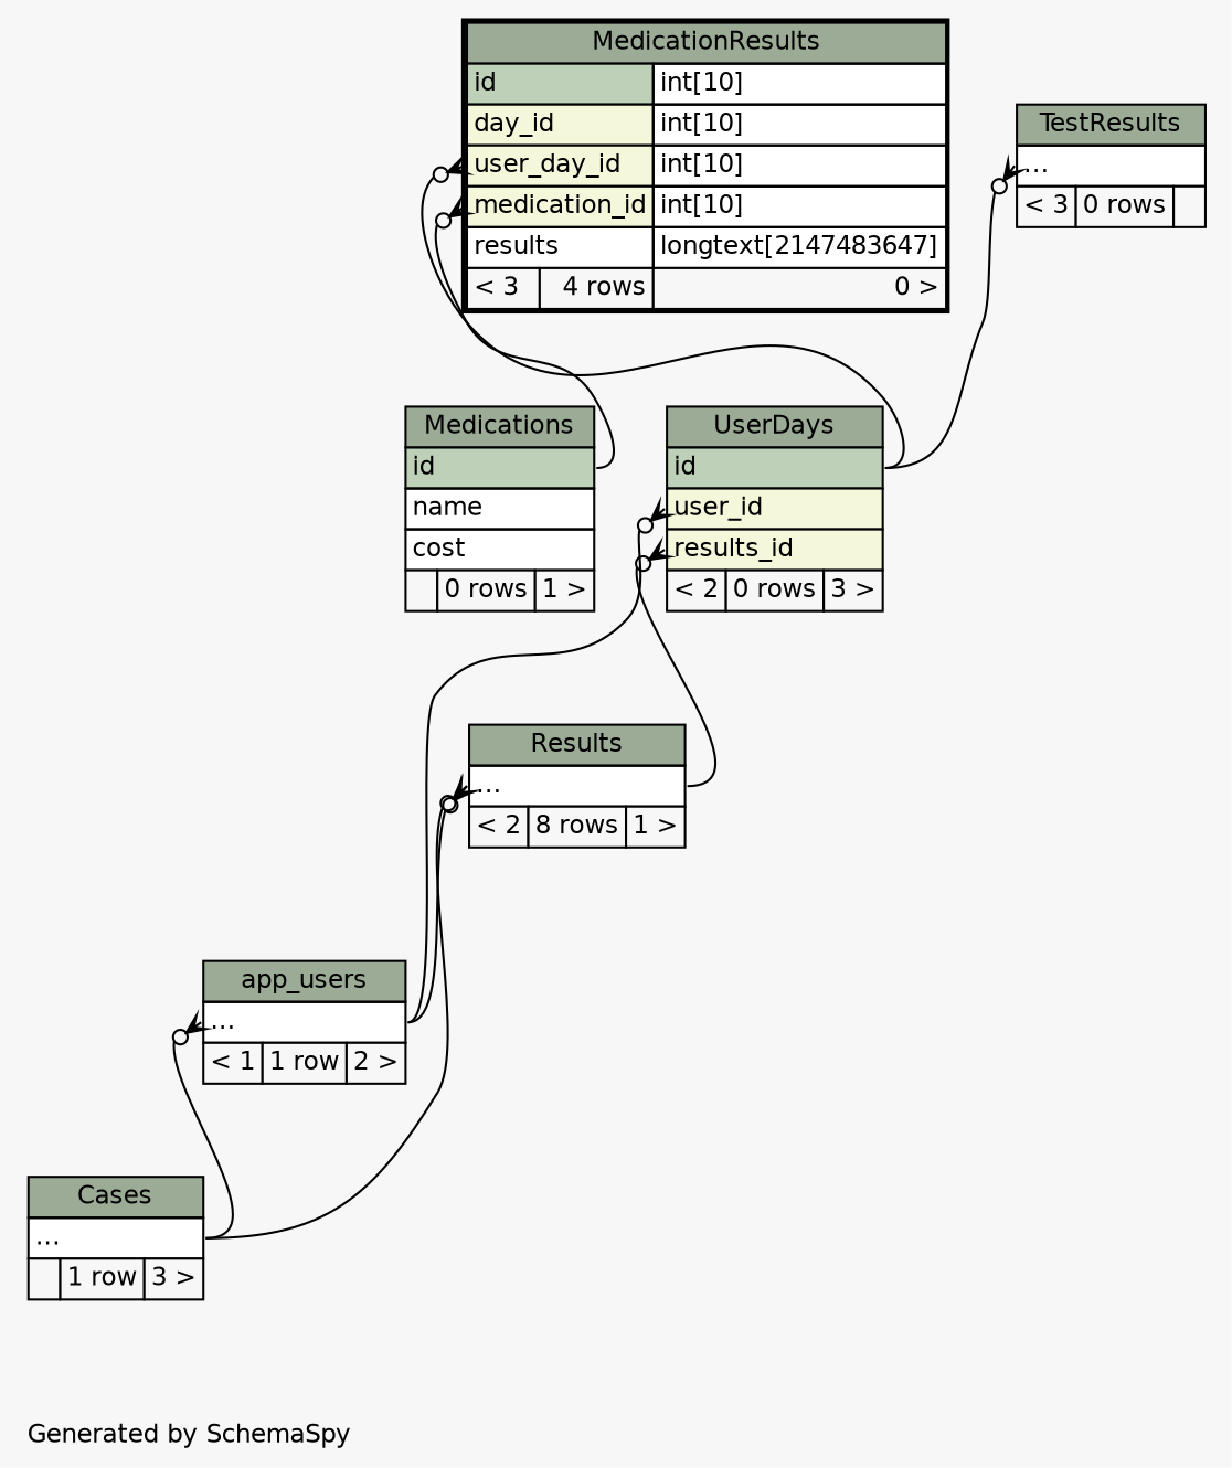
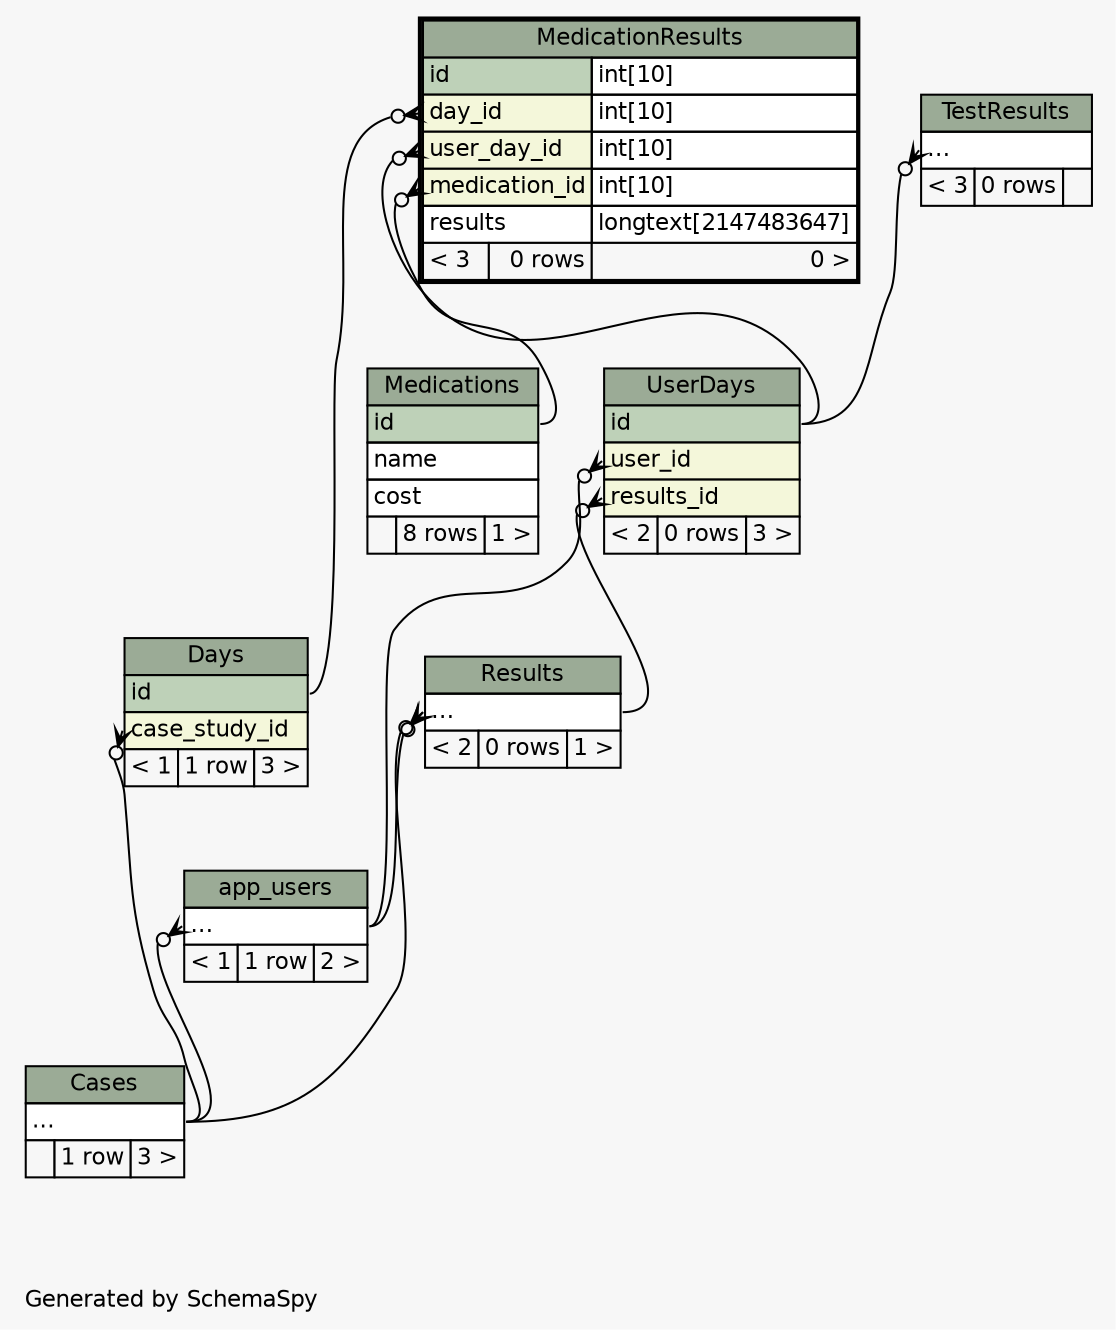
  digraph {
    bgcolor="#f7f7f7"
    fontname=Helvetica
    fontsize=11
    label="\nGenerated by SchemaSpy"
    labeljust=l
    nodesep=0.18
    rankdir=TB
    ranksep=0.46
    node [fontname=Helvetica fontsize=11 shape=plaintext]
    edge [arrowhead=none arrowsize=0.8 arrowtail=crowodot dir=back headport="elipses:e" tailport="elipses:w"]
    n1 [label=<     <TABLE BORDER="0" CELLBORDER="1" CELLSPACING="0" BGCOLOR="#ffffff">       <TR><TD COLSPAN="3" BGCOLOR="#9bab96" ALIGN="CENTER">app_users</TD></TR>       <TR><TD PORT="elipses" COLSPAN="3" ALIGN="LEFT">...</TD></TR>       <TR><TD ALIGN="LEFT" BGCOLOR="#f7f7f7">&lt; 1</TD><TD ALIGN="RIGHT" BGCOLOR="#f7f7f7">1 row</TD><TD ALIGN="RIGHT" BGCOLOR="#f7f7f7">2 &gt;</TD></TR>     </TABLE>>]
    n2 [label=<     <TABLE BORDER="0" CELLBORDER="1" CELLSPACING="0" BGCOLOR="#ffffff">       <TR><TD COLSPAN="3" BGCOLOR="#9bab96" ALIGN="CENTER">Cases</TD></TR>       <TR><TD PORT="elipses" COLSPAN="3" ALIGN="LEFT">...</TD></TR>       <TR><TD ALIGN="LEFT" BGCOLOR="#f7f7f7">  </TD><TD ALIGN="RIGHT" BGCOLOR="#f7f7f7">1 row</TD><TD ALIGN="RIGHT" BGCOLOR="#f7f7f7">3 &gt;</TD></TR>     </TABLE>>]
+   n3 [label=<     <TABLE BORDER="0" CELLBORDER="1" CELLSPACING="0" BGCOLOR="#ffffff">       <TR><TD COLSPAN="3" BGCOLOR="#9bab96" ALIGN="CENTER">Days</TD></TR>       <TR><TD PORT="id" COLSPAN="3" BGCOLOR="#bed1b8" ALIGN="LEFT">id</TD></TR>       <TR><TD PORT="case_study_id" COLSPAN="3" BGCOLOR="#f4f7da" ALIGN="LEFT">case_study_id</TD></TR>       <TR><TD ALIGN="LEFT" BGCOLOR="#f7f7f7">&lt; 1</TD><TD ALIGN="RIGHT" BGCOLOR="#f7f7f7">1 row</TD><TD ALIGN="RIGHT" BGCOLOR="#f7f7f7">3 &gt;</TD></TR>     </TABLE>>]
    n4 [label=<     <TABLE BORDER="0" CELLBORDER="1" CELLSPACING="0" BGCOLOR="#ffffff">       <TR><TD COLSPAN="3" BGCOLOR="#9bab96" ALIGN="CENTER">UserDays</TD></TR>       <TR><TD PORT="id" COLSPAN="3" BGCOLOR="#bed1b8" ALIGN="LEFT">id</TD></TR>       <TR><TD PORT="user_id" COLSPAN="3" BGCOLOR="#f4f7da" ALIGN="LEFT">user_id</TD></TR>       <TR><TD PORT="results_id" COLSPAN="3" BGCOLOR="#f4f7da" ALIGN="LEFT">results_id</TD></TR>       <TR><TD ALIGN="LEFT" BGCOLOR="#f7f7f7">&lt; 2</TD><TD ALIGN="RIGHT" BGCOLOR="#f7f7f7">0 rows</TD><TD ALIGN="RIGHT" BGCOLOR="#f7f7f7">3 &gt;</TD></TR>     </TABLE>>]
-   n5 [label=<     <TABLE BORDER="0" CELLBORDER="1" CELLSPACING="0" BGCOLOR="#ffffff">       <TR><TD COLSPAN="3" BGCOLOR="#9bab96" ALIGN="CENTER">Results</TD></TR>       <TR><TD PORT="elipses" COLSPAN="3" ALIGN="LEFT">...</TD></TR>       <TR><TD ALIGN="LEFT" BGCOLOR="#f7f7f7">&lt; 2</TD><TD ALIGN="RIGHT" BGCOLOR="#f7f7f7">8 rows</TD><TD ALIGN="RIGHT" BGCOLOR="#f7f7f7">1 &gt;</TD></TR>     </TABLE>>]
-   n6 [label=<     <TABLE BORDER="2" CELLBORDER="1" CELLSPACING="0" BGCOLOR="#ffffff">       <TR><TD COLSPAN="3" BGCOLOR="#9bab96" ALIGN="CENTER">MedicationResults</TD></TR>       <TR><TD PORT="id" COLSPAN="2" BGCOLOR="#bed1b8" ALIGN="LEFT">id</TD><TD PORT="id.type" ALIGN="LEFT">int[10]</TD></TR>       <TR><TD PORT="day_id" COLSPAN="2" BGCOLOR="#f4f7da" ALIGN="LEFT">day_id</TD><TD PORT="day_id.type" ALIGN="LEFT">int[10]</TD></TR>       <TR><TD PORT="user_day_id" COLSPAN="2" BGCOLOR="#f4f7da" ALIGN="LEFT">user_day_id</TD><TD PORT="user_day_id.type" ALIGN="LEFT">int[10]</TD></TR>       <TR><TD PORT="medication_id" COLSPAN="2" BGCOLOR="#f4f7da" ALIGN="LEFT">medication_id</TD><TD PORT="medication_id.type" ALIGN="LEFT">int[10]</TD></TR>       <TR><TD PORT="results" COLSPAN="2" ALIGN="LEFT">results</TD><TD PORT="results.type" ALIGN="LEFT">longtext[2147483647]</TD></TR>       <TR><TD ALIGN="LEFT" BGCOLOR="#f7f7f7">&lt; 3</TD><TD ALIGN="RIGHT" BGCOLOR="#f7f7f7">4 rows</TD><TD ALIGN="RIGHT" BGCOLOR="#f7f7f7">0 &gt;</TD></TR>     </TABLE>>]
-   n7 [label=<     <TABLE BORDER="0" CELLBORDER="1" CELLSPACING="0" BGCOLOR="#ffffff">       <TR><TD COLSPAN="3" BGCOLOR="#9bab96" ALIGN="CENTER">Medications</TD></TR>       <TR><TD PORT="id" COLSPAN="3" BGCOLOR="#bed1b8" ALIGN="LEFT">id</TD></TR>       <TR><TD PORT="name" COLSPAN="3" ALIGN="LEFT">name</TD></TR>       <TR><TD PORT="cost" COLSPAN="3" ALIGN="LEFT">cost</TD></TR>       <TR><TD ALIGN="LEFT" BGCOLOR="#f7f7f7">  </TD><TD ALIGN="RIGHT" BGCOLOR="#f7f7f7">0 rows</TD><TD ALIGN="RIGHT" BGCOLOR="#f7f7f7">1 &gt;</TD></TR>     </TABLE>>]
+   n5 [label=<     <TABLE BORDER="0" CELLBORDER="1" CELLSPACING="0" BGCOLOR="#ffffff">       <TR><TD COLSPAN="3" BGCOLOR="#9bab96" ALIGN="CENTER">Results</TD></TR>       <TR><TD PORT="elipses" COLSPAN="3" ALIGN="LEFT">...</TD></TR>       <TR><TD ALIGN="LEFT" BGCOLOR="#f7f7f7">&lt; 2</TD><TD ALIGN="RIGHT" BGCOLOR="#f7f7f7">0 rows</TD><TD ALIGN="RIGHT" BGCOLOR="#f7f7f7">1 &gt;</TD></TR>     </TABLE>>]
+   n6 [label=<     <TABLE BORDER="2" CELLBORDER="1" CELLSPACING="0" BGCOLOR="#ffffff">       <TR><TD COLSPAN="3" BGCOLOR="#9bab96" ALIGN="CENTER">MedicationResults</TD></TR>       <TR><TD PORT="id" COLSPAN="2" BGCOLOR="#bed1b8" ALIGN="LEFT">id</TD><TD PORT="id.type" ALIGN="LEFT">int[10]</TD></TR>       <TR><TD PORT="day_id" COLSPAN="2" BGCOLOR="#f4f7da" ALIGN="LEFT">day_id</TD><TD PORT="day_id.type" ALIGN="LEFT">int[10]</TD></TR>       <TR><TD PORT="user_day_id" COLSPAN="2" BGCOLOR="#f4f7da" ALIGN="LEFT">user_day_id</TD><TD PORT="user_day_id.type" ALIGN="LEFT">int[10]</TD></TR>       <TR><TD PORT="medication_id" COLSPAN="2" BGCOLOR="#f4f7da" ALIGN="LEFT">medication_id</TD><TD PORT="medication_id.type" ALIGN="LEFT">int[10]</TD></TR>       <TR><TD PORT="results" COLSPAN="2" ALIGN="LEFT">results</TD><TD PORT="results.type" ALIGN="LEFT">longtext[2147483647]</TD></TR>       <TR><TD ALIGN="LEFT" BGCOLOR="#f7f7f7">&lt; 3</TD><TD ALIGN="RIGHT" BGCOLOR="#f7f7f7">0 rows</TD><TD ALIGN="RIGHT" BGCOLOR="#f7f7f7">0 &gt;</TD></TR>     </TABLE>>]
+   n7 [label=<     <TABLE BORDER="0" CELLBORDER="1" CELLSPACING="0" BGCOLOR="#ffffff">       <TR><TD COLSPAN="3" BGCOLOR="#9bab96" ALIGN="CENTER">Medications</TD></TR>       <TR><TD PORT="id" COLSPAN="3" BGCOLOR="#bed1b8" ALIGN="LEFT">id</TD></TR>       <TR><TD PORT="name" COLSPAN="3" ALIGN="LEFT">name</TD></TR>       <TR><TD PORT="cost" COLSPAN="3" ALIGN="LEFT">cost</TD></TR>       <TR><TD ALIGN="LEFT" BGCOLOR="#f7f7f7">  </TD><TD ALIGN="RIGHT" BGCOLOR="#f7f7f7">8 rows</TD><TD ALIGN="RIGHT" BGCOLOR="#f7f7f7">1 &gt;</TD></TR>     </TABLE>>]
    n8 [label=<     <TABLE BORDER="0" CELLBORDER="1" CELLSPACING="0" BGCOLOR="#ffffff">       <TR><TD COLSPAN="3" BGCOLOR="#9bab96" ALIGN="CENTER">TestResults</TD></TR>       <TR><TD PORT="elipses" COLSPAN="3" ALIGN="LEFT">...</TD></TR>       <TR><TD ALIGN="LEFT" BGCOLOR="#f7f7f7">&lt; 3</TD><TD ALIGN="RIGHT" BGCOLOR="#f7f7f7">0 rows</TD><TD ALIGN="RIGHT" BGCOLOR="#f7f7f7">  </TD></TR>     </TABLE>>]
    n1 -> n2
+   n3 -> n2 [tailport="case_study_id:w"]
    n4 -> n1 [tailport="user_id:w"]
    n4 -> n5 [tailport="results_id:w"]
    n5 -> n1
    n5 -> n2
+   n6 -> n3 [headport="id:e" tailport="day_id:w"]
    n6 -> n4 [headport="id:e" tailport="user_day_id:w"]
    n6 -> n7 [headport="id:e" tailport="medication_id:w"]
    n8 -> n4 [headport="id:e"]
  }
